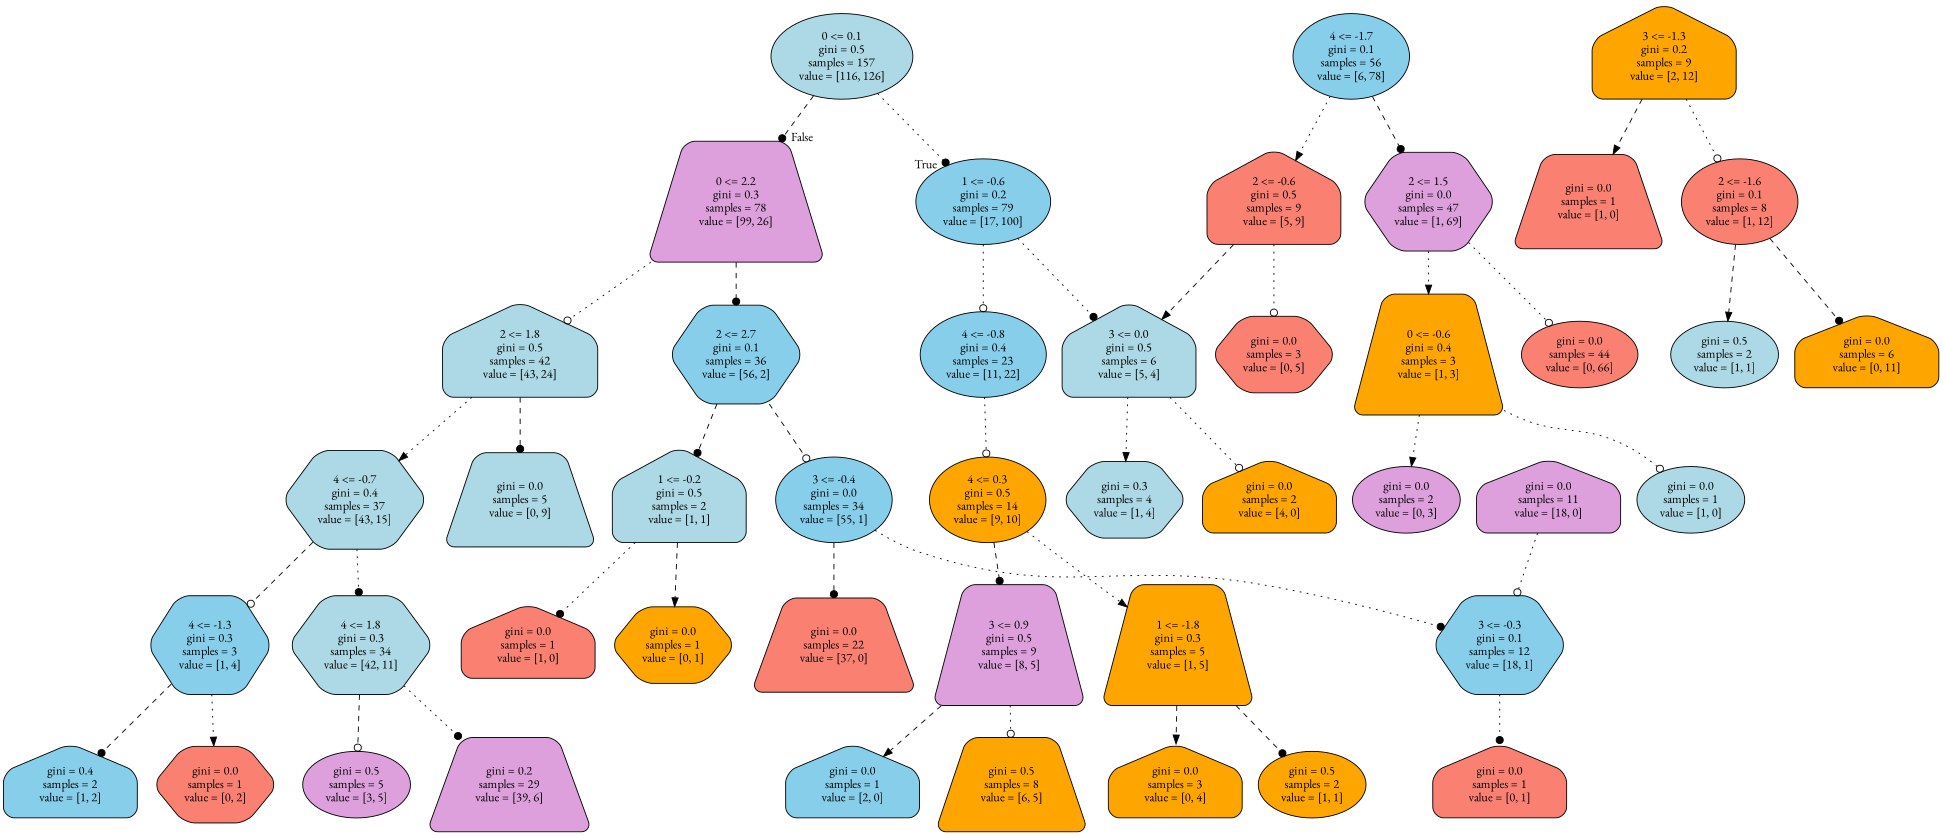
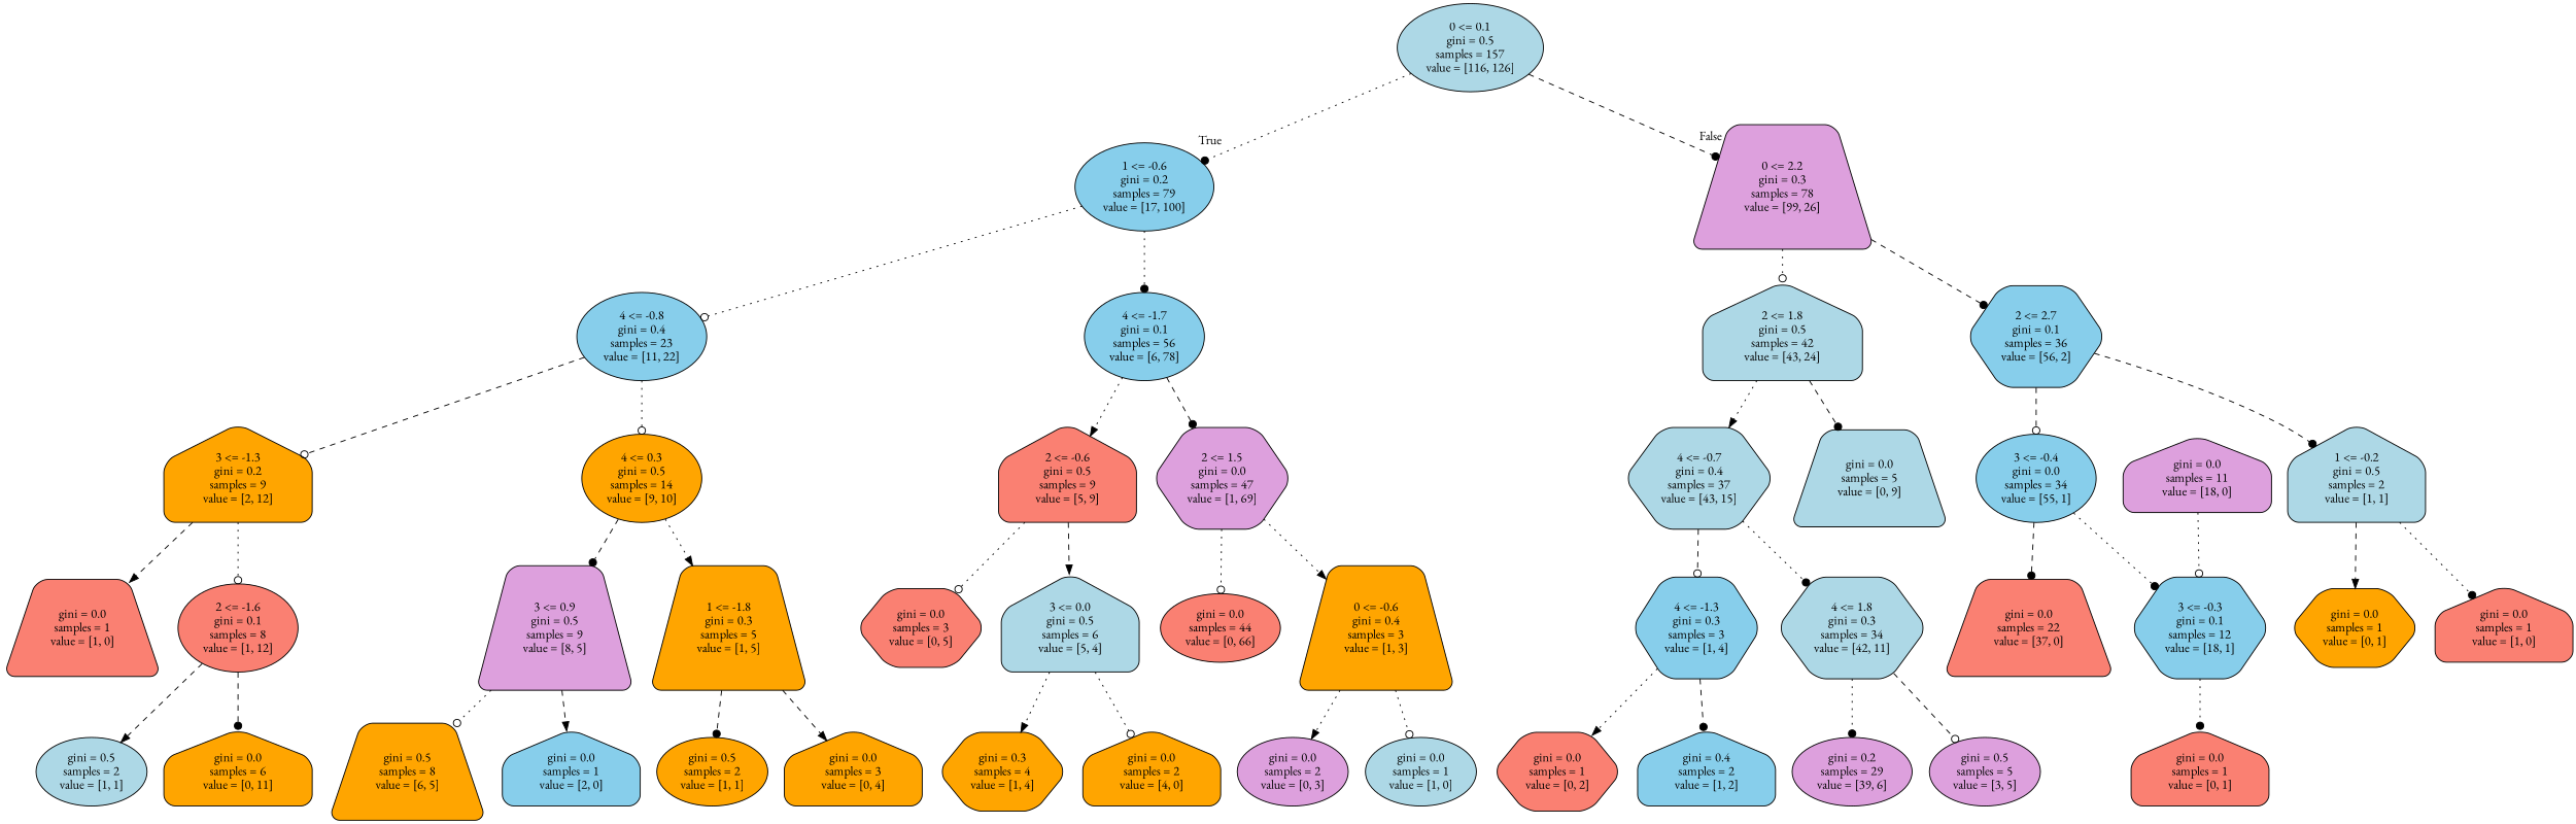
  digraph {
    fontname="EB Garamond"
    node [color=black fillcolor=lightblue fontname="EB Garamond" shape=ellipse style="rounded,filled"]
    edge [arrowhead=dot fontname="EB Garamond" style=dotted]
    n1 [label="0 <= 0.1\ngini = 0.5\nsamples = 157\nvalue = [116, 126]"]
    n2 [fillcolor=skyblue label="1 <= -0.6\ngini = 0.2\nsamples = 79\nvalue = [17, 100]"]
    n3 [fillcolor=plum label="0 <= 2.2\ngini = 0.3\nsamples = 78\nvalue = [99, 26]" shape=trapezium]
    n4 [fillcolor=skyblue label="4 <= -0.8\ngini = 0.4\nsamples = 23\nvalue = [11, 22]"]
    n5 [fillcolor=skyblue label="4 <= -1.7\ngini = 0.1\nsamples = 56\nvalue = [6, 78]"]
    n6 [label="2 <= 1.8\ngini = 0.5\nsamples = 42\nvalue = [43, 24]" shape=house]
    n7 [fillcolor=skyblue label="2 <= 2.7\ngini = 0.1\nsamples = 36\nvalue = [56, 2]" shape=hexagon]
    n8 [fillcolor=orange label="3 <= -1.3\ngini = 0.2\nsamples = 9\nvalue = [2, 12]" shape=house]
    n9 [fillcolor=orange label="4 <= 0.3\ngini = 0.5\nsamples = 14\nvalue = [9, 10]"]
    n10 [fillcolor=salmon label="2 <= -0.6\ngini = 0.5\nsamples = 9\nvalue = [5, 9]" shape=house]
    n11 [fillcolor=plum label="2 <= 1.5\ngini = 0.0\nsamples = 47\nvalue = [1, 69]" shape=hexagon]
    n12 [fillcolor=salmon label="gini = 0.0\nsamples = 1\nvalue = [1, 0]" shape=trapezium]
    n13 [fillcolor=salmon label="2 <= -1.6\ngini = 0.1\nsamples = 8\nvalue = [1, 12]"]
    n14 [fillcolor=plum label="3 <= 0.9\ngini = 0.5\nsamples = 9\nvalue = [8, 5]" shape=trapezium]
    n15 [fillcolor=orange label="1 <= -1.8\ngini = 0.3\nsamples = 5\nvalue = [1, 5]" shape=trapezium]
    n16 [label="gini = 0.5\nsamples = 2\nvalue = [1, 1]"]
    n17 [fillcolor=orange label="gini = 0.0\nsamples = 6\nvalue = [0, 11]" shape=house]
    n18 [fillcolor=orange label="gini = 0.5\nsamples = 8\nvalue = [6, 5]" shape=trapezium]
    n19 [fillcolor=skyblue label="gini = 0.0\nsamples = 1\nvalue = [2, 0]" shape=house]
    n20 [fillcolor=orange label="gini = 0.5\nsamples = 2\nvalue = [1, 1]"]
    n21 [fillcolor=orange label="gini = 0.0\nsamples = 3\nvalue = [0, 4]" shape=house]
    n22 [fillcolor=salmon label="gini = 0.0\nsamples = 3\nvalue = [0, 5]" shape=hexagon]
    n23 [label="3 <= 0.0\ngini = 0.5\nsamples = 6\nvalue = [5, 4]" shape=house]
    n24 [fillcolor=salmon label="gini = 0.0\nsamples = 44\nvalue = [0, 66]"]
    n25 [fillcolor=orange label="0 <= -0.6\ngini = 0.4\nsamples = 3\nvalue = [1, 3]" shape=trapezium]
-   n26 [label="gini = 0.3\nsamples = 4\nvalue = [1, 4]" shape=hexagon]
+   n26 [fillcolor=orange label="gini = 0.3\nsamples = 4\nvalue = [1, 4]" shape=hexagon]
    n27 [fillcolor=orange label="gini = 0.0\nsamples = 2\nvalue = [4, 0]" shape=house]
    n28 [fillcolor=plum label="gini = 0.0\nsamples = 2\nvalue = [0, 3]"]
    n29 [label="gini = 0.0\nsamples = 1\nvalue = [1, 0]"]
    n30 [label="4 <= -0.7\ngini = 0.4\nsamples = 37\nvalue = [43, 15]" shape=hexagon]
    n31 [label="gini = 0.0\nsamples = 5\nvalue = [0, 9]" shape=trapezium]
    n32 [fillcolor=skyblue label="3 <= -0.4\ngini = 0.0\nsamples = 34\nvalue = [55, 1]"]
    n33 [label="1 <= -0.2\ngini = 0.5\nsamples = 2\nvalue = [1, 1]" shape=house]
    n34 [fillcolor=skyblue label="4 <= -1.3\ngini = 0.3\nsamples = 3\nvalue = [1, 4]" shape=hexagon]
    n35 [label="4 <= 1.8\ngini = 0.3\nsamples = 34\nvalue = [42, 11]" shape=hexagon]
    n36 [fillcolor=salmon label="gini = 0.0\nsamples = 1\nvalue = [0, 2]" shape=hexagon]
    n37 [fillcolor=skyblue label="gini = 0.4\nsamples = 2\nvalue = [1, 2]" shape=house]
-   n38 [fillcolor=plum label="gini = 0.2\nsamples = 29\nvalue = [39, 6]" shape=trapezium]
+   n38 [fillcolor=plum label="gini = 0.2\nsamples = 29\nvalue = [39, 6]"]
    n39 [fillcolor=plum label="gini = 0.5\nsamples = 5\nvalue = [3, 5]"]
    n40 [fillcolor=salmon label="gini = 0.0\nsamples = 22\nvalue = [37, 0]" shape=trapezium]
    n41 [fillcolor=skyblue label="3 <= -0.3\ngini = 0.1\nsamples = 12\nvalue = [18, 1]" shape=hexagon]
    n42 [fillcolor=orange label="gini = 0.0\nsamples = 1\nvalue = [0, 1]" shape=hexagon]
    n43 [fillcolor=salmon label="gini = 0.0\nsamples = 1\nvalue = [1, 0]" shape=house]
    n44 [fillcolor=salmon label="gini = 0.0\nsamples = 1\nvalue = [0, 1]" shape=house]
    n45 [fillcolor=plum label="gini = 0.0\nsamples = 11\nvalue = [18, 0]" shape=house]
    n1 -> n2 [headlabel=True labelangle=45 labeldistance=2.5]
    n1 -> n3 [headlabel=False labelangle=-45 labeldistance=2.5 style=dashed]
    n2 -> n4 [arrowhead=odot]
-   n2 -> n23
+   n2 -> n5
    n3 -> n6 [arrowhead=odot]
    n3 -> n7 [style=dashed]
+   n4 -> n8 [arrowhead=odot style=dashed]
    n4 -> n9 [arrowhead=odot]
    n5 -> n10 [arrowhead=normal]
    n5 -> n11 [style=dashed]
    n6 -> n30 [arrowhead=normal]
    n6 -> n31 [style=dashed]
    n7 -> n32 [arrowhead=odot style=dashed]
    n7 -> n33 [style=dashed]
    n8 -> n12 [arrowhead=normal style=dashed]
    n8 -> n13 [arrowhead=odot]
    n9 -> n14 [style=dashed]
    n9 -> n15 [arrowhead=normal]
    n10 -> n22 [arrowhead=odot]
    n10 -> n23 [arrowhead=normal style=dashed]
    n11 -> n24 [arrowhead=odot]
    n11 -> n25 [arrowhead=normal]
    n13 -> n16 [arrowhead=normal style=dashed]
    n13 -> n17 [style=dashed]
    n14 -> n18 [arrowhead=odot]
    n14 -> n19 [arrowhead=normal style=dashed]
    n15 -> n20 [style=dashed]
    n15 -> n21 [arrowhead=normal style=dashed]
    n23 -> n26 [arrowhead=normal]
    n23 -> n27 [arrowhead=odot]
    n25 -> n28 [arrowhead=normal]
    n25 -> n29 [arrowhead=odot]
    n30 -> n34 [arrowhead=odot style=dashed]
    n30 -> n35
    n32 -> n40 [style=dashed]
    n32 -> n41
    n33 -> n42 [arrowhead=normal style=dashed]
    n33 -> n43
    n34 -> n36 [arrowhead=normal]
    n34 -> n37 [style=dashed]
    n35 -> n38
    n35 -> n39 [arrowhead=odot style=dashed]
    n41 -> n44
    n45 -> n41 [arrowhead=odot]
  }
